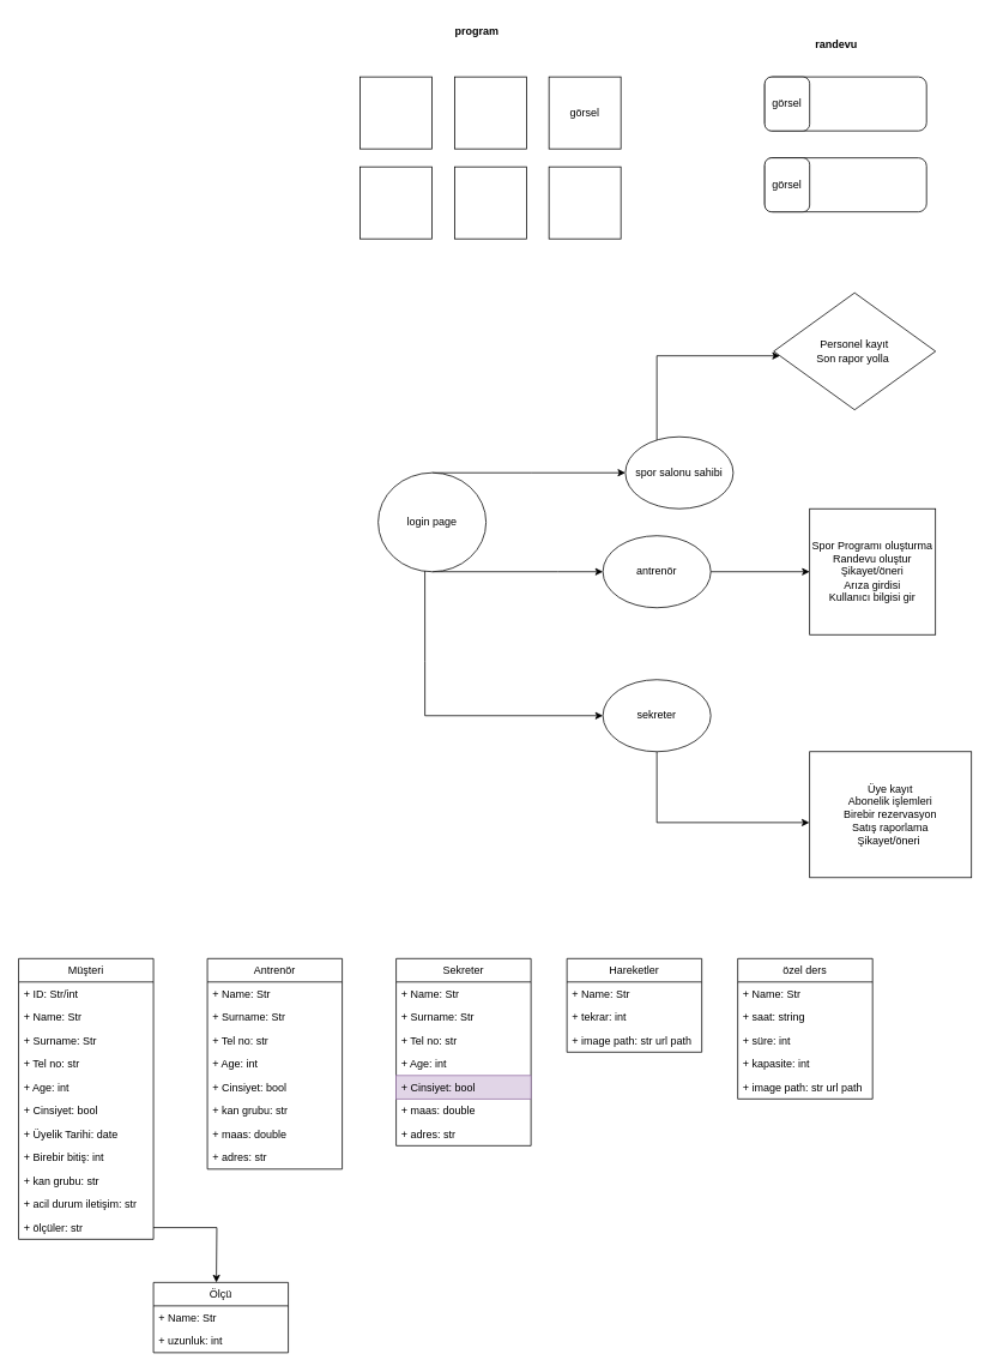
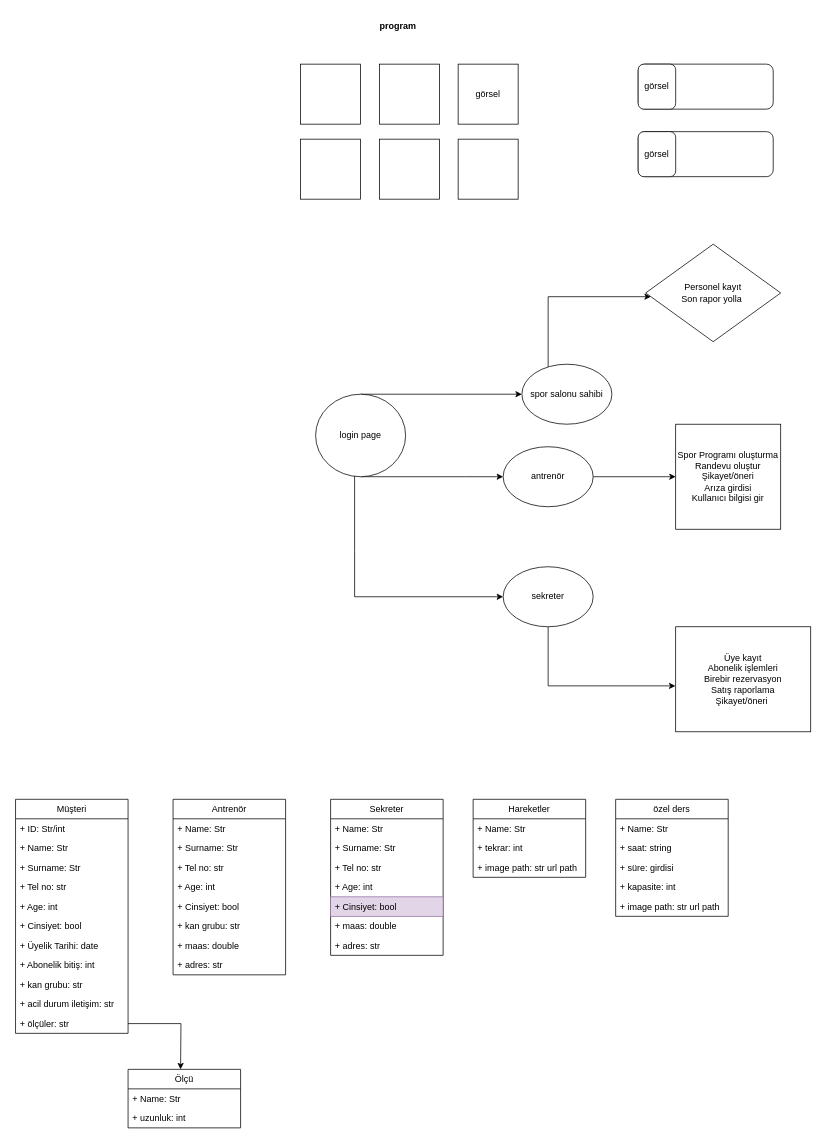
  <mxCell id="0" />
  <mxCell id="1" parent="0" />
  <mxCell id="2" style="edgeStyle=orthogonalEdgeStyle;rounded=0;orthogonalLoop=1;jettySize=auto;html=1;" parent="1" source="4" target="6" edge="1"><mxGeometry relative="1" as="geometry"><mxPoint x="630" y="525" as="targetPoint" /><Array as="points"><mxPoint x="590" y="525" /><mxPoint x="590" y="525" /></Array></mxGeometry></mxCell>
  <mxCell id="3" style="edgeStyle=orthogonalEdgeStyle;rounded=0;orthogonalLoop=1;jettySize=auto;html=1;" parent="1" source="4" target="8" edge="1"><mxGeometry relative="1" as="geometry"><mxPoint x="670" y="605" as="targetPoint" /><Array as="points"><mxPoint x="620" y="635" /><mxPoint x="620" y="635" /></Array></mxGeometry></mxCell>
  <mxCell id="4" value="login page" style="ellipse;whiteSpace=wrap;html=1;" parent="1" vertex="1"><mxGeometry x="420" y="525" width="120" height="110" as="geometry" /></mxCell>
  <mxCell id="5" style="edgeStyle=orthogonalEdgeStyle;rounded=0;orthogonalLoop=1;jettySize=auto;html=1;" parent="1" source="6" target="9" edge="1"><mxGeometry relative="1" as="geometry"><Array as="points"><mxPoint x="730" y="395" /></Array></mxGeometry></mxCell>
  <mxCell id="6" value="spor salonu sahibi" style="ellipse;whiteSpace=wrap;html=1;" parent="1" vertex="1"><mxGeometry x="695" y="485" width="120" height="80" as="geometry" /></mxCell>
  <mxCell id="7" style="edgeStyle=orthogonalEdgeStyle;rounded=0;orthogonalLoop=1;jettySize=auto;html=1;" parent="1" source="8" target="14" edge="1"><mxGeometry relative="1" as="geometry"><mxPoint x="860" y="635" as="targetPoint" /></mxGeometry></mxCell>
  <mxCell id="8" value="antrenör" style="ellipse;whiteSpace=wrap;html=1;" parent="1" vertex="1"><mxGeometry x="670" y="595" width="120" height="80" as="geometry" /></mxCell>
  <mxCell id="9" value="Personel kayıt&lt;br&gt;Son rapor yolla&amp;nbsp;" style="rhombus;whiteSpace=wrap;html=1;" parent="1" vertex="1"><mxGeometry x="860" y="325" width="180" height="130" as="geometry" /></mxCell>
  <mxCell id="10" value="" style="endArrow=classic;html=1;rounded=0;exitX=0.433;exitY=0.993;exitDx=0;exitDy=0;exitPerimeter=0;entryX=0;entryY=0.5;entryDx=0;entryDy=0;" parent="1" source="4" target="12" edge="1"><mxGeometry width="50" height="50" relative="1" as="geometry"><mxPoint x="610" y="635" as="sourcePoint" /><mxPoint x="670" y="735" as="targetPoint" /><Array as="points"><mxPoint x="472" y="735" /><mxPoint x="472" y="795" /></Array></mxGeometry></mxCell>
  <mxCell id="11" style="edgeStyle=orthogonalEdgeStyle;rounded=0;orthogonalLoop=1;jettySize=auto;html=1;entryX=-0.002;entryY=0.563;entryDx=0;entryDy=0;entryPerimeter=0;" parent="1" source="12" target="13" edge="1"><mxGeometry relative="1" as="geometry"><Array as="points"><mxPoint x="730" y="914" /></Array></mxGeometry></mxCell>
  <mxCell id="12" value="sekreter" style="ellipse;whiteSpace=wrap;html=1;" parent="1" vertex="1"><mxGeometry x="670" y="755" width="120" height="80" as="geometry" /></mxCell>
  <mxCell id="13" value="Üye kayıt&lt;br&gt;Abonelik işlemleri&lt;br&gt;Birebir rezervasyon&lt;br&gt;Satış raporlama&lt;br&gt;Şikayet/öneri&amp;nbsp;" style="rounded=0;whiteSpace=wrap;html=1;" parent="1" vertex="1"><mxGeometry x="900" y="835" width="180" height="140" as="geometry" /></mxCell>
  <mxCell id="14" value="Spor Programı oluşturma&lt;br&gt;Randevu oluştur&lt;br&gt;Şikayet/öneri&lt;br&gt;Arıza girdisi&lt;br&gt;Kullanıcı bilgisi gir" style="whiteSpace=wrap;html=1;aspect=fixed;" parent="1" vertex="1"><mxGeometry x="900" y="565" width="140" height="140" as="geometry" /></mxCell>
  <mxCell id="15" value="Müşteri" style="swimlane;fontStyle=0;childLayout=stackLayout;horizontal=1;startSize=26;fillColor=none;horizontalStack=0;resizeParent=1;resizeParentMax=0;resizeLast=0;collapsible=1;marginBottom=0;" parent="1" vertex="1"><mxGeometry x="20" y="1065" width="150" height="312" as="geometry"><mxRectangle x="10" y="690" width="70" height="26" as="alternateBounds" /></mxGeometry></mxCell>
  <mxCell id="16" value="+ ID: Str/int" style="text;strokeColor=none;fillColor=none;align=left;verticalAlign=top;spacingLeft=4;spacingRight=4;overflow=hidden;rotatable=0;points=[[0,0.5],[1,0.5]];portConstraint=eastwest;" parent="15" vertex="1"><mxGeometry y="26" width="150" height="26" as="geometry" /></mxCell>
  <mxCell id="17" value="+ Name: Str" style="text;strokeColor=none;fillColor=none;align=left;verticalAlign=top;spacingLeft=4;spacingRight=4;overflow=hidden;rotatable=0;points=[[0,0.5],[1,0.5]];portConstraint=eastwest;" parent="15" vertex="1"><mxGeometry y="52" width="150" height="26" as="geometry" /></mxCell>
  <mxCell id="18" value="+ Surname: Str" style="text;strokeColor=none;fillColor=none;align=left;verticalAlign=top;spacingLeft=4;spacingRight=4;overflow=hidden;rotatable=0;points=[[0,0.5],[1,0.5]];portConstraint=eastwest;" parent="15" vertex="1"><mxGeometry y="78" width="150" height="26" as="geometry" /></mxCell>
  <mxCell id="19" value="+ Tel no: str" style="text;strokeColor=none;fillColor=none;align=left;verticalAlign=top;spacingLeft=4;spacingRight=4;overflow=hidden;rotatable=0;points=[[0,0.5],[1,0.5]];portConstraint=eastwest;" parent="15" vertex="1"><mxGeometry y="104" width="150" height="26" as="geometry" /></mxCell>
  <mxCell id="20" value="+ Age: int" style="text;strokeColor=none;fillColor=none;align=left;verticalAlign=top;spacingLeft=4;spacingRight=4;overflow=hidden;rotatable=0;points=[[0,0.5],[1,0.5]];portConstraint=eastwest;" parent="15" vertex="1"><mxGeometry y="130" width="150" height="26" as="geometry" /></mxCell>
  <mxCell id="21" value="+ Cinsiyet: bool" style="text;strokeColor=none;fillColor=none;align=left;verticalAlign=top;spacingLeft=4;spacingRight=4;overflow=hidden;rotatable=0;points=[[0,0.5],[1,0.5]];portConstraint=eastwest;" parent="15" vertex="1"><mxGeometry y="156" width="150" height="26" as="geometry" /></mxCell>
  <mxCell id="22" value="+ Üyelik Tarihi: date" style="text;strokeColor=none;fillColor=none;align=left;verticalAlign=top;spacingLeft=4;spacingRight=4;overflow=hidden;rotatable=0;points=[[0,0.5],[1,0.5]];portConstraint=eastwest;" parent="15" vertex="1"><mxGeometry y="182" width="150" height="26" as="geometry" /></mxCell>
- <mxCell id="23" value="+ Birebir bitiş: int" style="text;strokeColor=none;fillColor=none;align=left;verticalAlign=top;spacingLeft=4;spacingRight=4;overflow=hidden;rotatable=0;points=[[0,0.5],[1,0.5]];portConstraint=eastwest;" parent="15" vertex="1"><mxGeometry y="208" width="150" height="26" as="geometry" /></mxCell>
+ <mxCell id="23" value="+ Abonelik bitiş: int" style="text;strokeColor=none;fillColor=none;align=left;verticalAlign=top;spacingLeft=4;spacingRight=4;overflow=hidden;rotatable=0;points=[[0,0.5],[1,0.5]];portConstraint=eastwest;" parent="15" vertex="1"><mxGeometry y="208" width="150" height="26" as="geometry" /></mxCell>
  <mxCell id="24" value="+ kan grubu: str" style="text;strokeColor=none;fillColor=none;align=left;verticalAlign=top;spacingLeft=4;spacingRight=4;overflow=hidden;rotatable=0;points=[[0,0.5],[1,0.5]];portConstraint=eastwest;" parent="15" vertex="1"><mxGeometry y="234" width="150" height="26" as="geometry" /></mxCell>
  <mxCell id="25" value="+ acil durum iletişim: str" style="text;strokeColor=none;fillColor=none;align=left;verticalAlign=top;spacingLeft=4;spacingRight=4;overflow=hidden;rotatable=0;points=[[0,0.5],[1,0.5]];portConstraint=eastwest;" parent="15" vertex="1"><mxGeometry y="260" width="150" height="26" as="geometry" /></mxCell>
  <mxCell id="26" value="+ ölçüler: str" style="text;strokeColor=none;fillColor=none;align=left;verticalAlign=top;spacingLeft=4;spacingRight=4;overflow=hidden;rotatable=0;points=[[0,0.5],[1,0.5]];portConstraint=eastwest;" parent="15" vertex="1"><mxGeometry y="286" width="150" height="26" as="geometry" /></mxCell>
  <mxCell id="27" value="Antrenör" style="swimlane;fontStyle=0;childLayout=stackLayout;horizontal=1;startSize=26;fillColor=none;horizontalStack=0;resizeParent=1;resizeParentMax=0;resizeLast=0;collapsible=1;marginBottom=0;" parent="1" vertex="1"><mxGeometry x="230" y="1065" width="150" height="234" as="geometry"><mxRectangle x="10" y="690" width="70" height="26" as="alternateBounds" /></mxGeometry></mxCell>
  <mxCell id="28" value="+ Name: Str" style="text;strokeColor=none;fillColor=none;align=left;verticalAlign=top;spacingLeft=4;spacingRight=4;overflow=hidden;rotatable=0;points=[[0,0.5],[1,0.5]];portConstraint=eastwest;" parent="27" vertex="1"><mxGeometry y="26" width="150" height="26" as="geometry" /></mxCell>
  <mxCell id="29" value="+ Surname: Str" style="text;strokeColor=none;fillColor=none;align=left;verticalAlign=top;spacingLeft=4;spacingRight=4;overflow=hidden;rotatable=0;points=[[0,0.5],[1,0.5]];portConstraint=eastwest;" parent="27" vertex="1"><mxGeometry y="52" width="150" height="26" as="geometry" /></mxCell>
  <mxCell id="30" value="+ Tel no: str" style="text;strokeColor=none;fillColor=none;align=left;verticalAlign=top;spacingLeft=4;spacingRight=4;overflow=hidden;rotatable=0;points=[[0,0.5],[1,0.5]];portConstraint=eastwest;" parent="27" vertex="1"><mxGeometry y="78" width="150" height="26" as="geometry" /></mxCell>
  <mxCell id="31" value="+ Age: int" style="text;strokeColor=none;fillColor=none;align=left;verticalAlign=top;spacingLeft=4;spacingRight=4;overflow=hidden;rotatable=0;points=[[0,0.5],[1,0.5]];portConstraint=eastwest;" parent="27" vertex="1"><mxGeometry y="104" width="150" height="26" as="geometry" /></mxCell>
  <mxCell id="32" value="+ Cinsiyet: bool" style="text;strokeColor=none;fillColor=none;align=left;verticalAlign=top;spacingLeft=4;spacingRight=4;overflow=hidden;rotatable=0;points=[[0,0.5],[1,0.5]];portConstraint=eastwest;" parent="27" vertex="1"><mxGeometry y="130" width="150" height="26" as="geometry" /></mxCell>
  <mxCell id="33" value="+ kan grubu: str" style="text;strokeColor=none;fillColor=none;align=left;verticalAlign=top;spacingLeft=4;spacingRight=4;overflow=hidden;rotatable=0;points=[[0,0.5],[1,0.5]];portConstraint=eastwest;" parent="27" vertex="1"><mxGeometry y="156" width="150" height="26" as="geometry" /></mxCell>
  <mxCell id="34" value="+ maas: double" style="text;strokeColor=none;fillColor=none;align=left;verticalAlign=top;spacingLeft=4;spacingRight=4;overflow=hidden;rotatable=0;points=[[0,0.5],[1,0.5]];portConstraint=eastwest;" parent="27" vertex="1"><mxGeometry y="182" width="150" height="26" as="geometry" /></mxCell>
  <mxCell id="35" value="+ adres: str" style="text;strokeColor=none;fillColor=none;align=left;verticalAlign=top;spacingLeft=4;spacingRight=4;overflow=hidden;rotatable=0;points=[[0,0.5],[1,0.5]];portConstraint=eastwest;" parent="27" vertex="1"><mxGeometry y="208" width="150" height="26" as="geometry" /></mxCell>
  <mxCell id="36" value="Sekreter" style="swimlane;fontStyle=0;childLayout=stackLayout;horizontal=1;startSize=26;fillColor=none;horizontalStack=0;resizeParent=1;resizeParentMax=0;resizeLast=0;collapsible=1;marginBottom=0;" parent="1" vertex="1"><mxGeometry x="440" y="1065" width="150" height="208" as="geometry"><mxRectangle x="10" y="690" width="70" height="26" as="alternateBounds" /></mxGeometry></mxCell>
  <mxCell id="37" value="+ Name: Str" style="text;strokeColor=none;fillColor=none;align=left;verticalAlign=top;spacingLeft=4;spacingRight=4;overflow=hidden;rotatable=0;points=[[0,0.5],[1,0.5]];portConstraint=eastwest;" parent="36" vertex="1"><mxGeometry y="26" width="150" height="26" as="geometry" /></mxCell>
  <mxCell id="38" value="+ Surname: Str" style="text;strokeColor=none;fillColor=none;align=left;verticalAlign=top;spacingLeft=4;spacingRight=4;overflow=hidden;rotatable=0;points=[[0,0.5],[1,0.5]];portConstraint=eastwest;" parent="36" vertex="1"><mxGeometry y="52" width="150" height="26" as="geometry" /></mxCell>
  <mxCell id="39" value="+ Tel no: str" style="text;strokeColor=none;fillColor=none;align=left;verticalAlign=top;spacingLeft=4;spacingRight=4;overflow=hidden;rotatable=0;points=[[0,0.5],[1,0.5]];portConstraint=eastwest;" parent="36" vertex="1"><mxGeometry y="78" width="150" height="26" as="geometry" /></mxCell>
  <mxCell id="40" value="+ Age: int" style="text;strokeColor=none;fillColor=none;align=left;verticalAlign=top;spacingLeft=4;spacingRight=4;overflow=hidden;rotatable=0;points=[[0,0.5],[1,0.5]];portConstraint=eastwest;" parent="36" vertex="1"><mxGeometry y="104" width="150" height="26" as="geometry" /></mxCell>
  <mxCell id="41" value="+ Cinsiyet: bool" style="text;strokeColor=#9673a6;fillColor=#e1d5e7;align=left;verticalAlign=top;spacingLeft=4;spacingRight=4;overflow=hidden;rotatable=0;points=[[0,0.5],[1,0.5]];portConstraint=eastwest;" parent="36" vertex="1"><mxGeometry y="130" width="150" height="26" as="geometry" /></mxCell>
  <mxCell id="42" value="+ maas: double" style="text;strokeColor=none;fillColor=none;align=left;verticalAlign=top;spacingLeft=4;spacingRight=4;overflow=hidden;rotatable=0;points=[[0,0.5],[1,0.5]];portConstraint=eastwest;" parent="36" vertex="1"><mxGeometry y="156" width="150" height="26" as="geometry" /></mxCell>
  <mxCell id="43" value="+ adres: str" style="text;strokeColor=none;fillColor=none;align=left;verticalAlign=top;spacingLeft=4;spacingRight=4;overflow=hidden;rotatable=0;points=[[0,0.5],[1,0.5]];portConstraint=eastwest;" parent="36" vertex="1"><mxGeometry y="182" width="150" height="26" as="geometry" /></mxCell>
  <mxCell id="44" value="Hareketler" style="swimlane;fontStyle=0;childLayout=stackLayout;horizontal=1;startSize=26;fillColor=none;horizontalStack=0;resizeParent=1;resizeParentMax=0;resizeLast=0;collapsible=1;marginBottom=0;" parent="1" vertex="1"><mxGeometry x="630" y="1065" width="150" height="104" as="geometry"><mxRectangle x="10" y="690" width="70" height="26" as="alternateBounds" /></mxGeometry></mxCell>
  <mxCell id="45" value="+ Name: Str" style="text;strokeColor=none;fillColor=none;align=left;verticalAlign=top;spacingLeft=4;spacingRight=4;overflow=hidden;rotatable=0;points=[[0,0.5],[1,0.5]];portConstraint=eastwest;" parent="44" vertex="1"><mxGeometry y="26" width="150" height="26" as="geometry" /></mxCell>
  <mxCell id="46" value="+ tekrar: int" style="text;strokeColor=none;fillColor=none;align=left;verticalAlign=top;spacingLeft=4;spacingRight=4;overflow=hidden;rotatable=0;points=[[0,0.5],[1,0.5]];portConstraint=eastwest;" parent="44" vertex="1"><mxGeometry y="52" width="150" height="26" as="geometry" /></mxCell>
  <mxCell id="47" value="+ image path: str url path" style="text;strokeColor=none;fillColor=none;align=left;verticalAlign=top;spacingLeft=4;spacingRight=4;overflow=hidden;rotatable=0;points=[[0,0.5],[1,0.5]];portConstraint=eastwest;" parent="44" vertex="1"><mxGeometry y="78" width="150" height="26" as="geometry" /></mxCell>
  <mxCell id="48" value="" style="whiteSpace=wrap;html=1;aspect=fixed;" parent="1" vertex="1"><mxGeometry x="400" y="85" width="80" height="80" as="geometry" /></mxCell>
  <mxCell id="49" value="" style="whiteSpace=wrap;html=1;aspect=fixed;" parent="1" vertex="1"><mxGeometry x="400" y="185" width="80" height="80" as="geometry" /></mxCell>
  <mxCell id="50" value="görsel" style="whiteSpace=wrap;html=1;aspect=fixed;" parent="1" vertex="1"><mxGeometry x="610" y="85" width="80" height="80" as="geometry" /></mxCell>
  <mxCell id="51" value="" style="whiteSpace=wrap;html=1;aspect=fixed;" parent="1" vertex="1"><mxGeometry x="505" y="85" width="80" height="80" as="geometry" /></mxCell>
  <mxCell id="52" value="özel ders" style="swimlane;fontStyle=0;childLayout=stackLayout;horizontal=1;startSize=26;fillColor=none;horizontalStack=0;resizeParent=1;resizeParentMax=0;resizeLast=0;collapsible=1;marginBottom=0;" parent="1" vertex="1"><mxGeometry x="820" y="1065" width="150" height="156" as="geometry"><mxRectangle x="10" y="690" width="70" height="26" as="alternateBounds" /></mxGeometry></mxCell>
  <mxCell id="53" value="+ Name: Str" style="text;strokeColor=none;fillColor=none;align=left;verticalAlign=top;spacingLeft=4;spacingRight=4;overflow=hidden;rotatable=0;points=[[0,0.5],[1,0.5]];portConstraint=eastwest;" parent="52" vertex="1"><mxGeometry y="26" width="150" height="26" as="geometry" /></mxCell>
  <mxCell id="54" value="+ saat: string" style="text;strokeColor=none;fillColor=none;align=left;verticalAlign=top;spacingLeft=4;spacingRight=4;overflow=hidden;rotatable=0;points=[[0,0.5],[1,0.5]];portConstraint=eastwest;" parent="52" vertex="1"><mxGeometry y="52" width="150" height="26" as="geometry" /></mxCell>
- <mxCell id="55" value="+ süre: int" style="text;strokeColor=none;fillColor=none;align=left;verticalAlign=top;spacingLeft=4;spacingRight=4;overflow=hidden;rotatable=0;points=[[0,0.5],[1,0.5]];portConstraint=eastwest;" parent="52" vertex="1"><mxGeometry y="78" width="150" height="26" as="geometry" /></mxCell>
+ <mxCell id="55" value="+ süre: girdisi" style="text;strokeColor=none;fillColor=none;align=left;verticalAlign=top;spacingLeft=4;spacingRight=4;overflow=hidden;rotatable=0;points=[[0,0.5],[1,0.5]];portConstraint=eastwest;" parent="52" vertex="1"><mxGeometry y="78" width="150" height="26" as="geometry" /></mxCell>
  <mxCell id="56" value="+ kapasite: int" style="text;strokeColor=none;fillColor=none;align=left;verticalAlign=top;spacingLeft=4;spacingRight=4;overflow=hidden;rotatable=0;points=[[0,0.5],[1,0.5]];portConstraint=eastwest;" parent="52" vertex="1"><mxGeometry y="104" width="150" height="26" as="geometry" /></mxCell>
  <mxCell id="57" value="+ image path: str url path" style="text;strokeColor=none;fillColor=none;align=left;verticalAlign=top;spacingLeft=4;spacingRight=4;overflow=hidden;rotatable=0;points=[[0,0.5],[1,0.5]];portConstraint=eastwest;" parent="52" vertex="1"><mxGeometry y="130" width="150" height="26" as="geometry" /></mxCell>
  <mxCell id="58" value="" style="rounded=1;whiteSpace=wrap;html=1;" parent="1" vertex="1"><mxGeometry x="850" y="85" width="180" height="60" as="geometry" /></mxCell>
  <mxCell id="59" value="görsel" style="rounded=1;whiteSpace=wrap;html=1;" parent="1" vertex="1"><mxGeometry x="850" y="85" width="50" height="60" as="geometry" /></mxCell>
  <mxCell id="60" style="edgeStyle=orthogonalEdgeStyle;rounded=0;orthogonalLoop=1;jettySize=auto;html=1;" parent="1" source="26" edge="1"><mxGeometry relative="1" as="geometry"><mxPoint x="240" y="1425" as="targetPoint" /></mxGeometry></mxCell>
  <mxCell id="61" value="Ölçü" style="swimlane;fontStyle=0;childLayout=stackLayout;horizontal=1;startSize=26;fillColor=none;horizontalStack=0;resizeParent=1;resizeParentMax=0;resizeLast=0;collapsible=1;marginBottom=0;" parent="1" vertex="1"><mxGeometry x="170" y="1425" width="150" height="78" as="geometry"><mxRectangle x="10" y="690" width="70" height="26" as="alternateBounds" /></mxGeometry></mxCell>
  <mxCell id="62" value="+ Name: Str" style="text;strokeColor=none;fillColor=none;align=left;verticalAlign=top;spacingLeft=4;spacingRight=4;overflow=hidden;rotatable=0;points=[[0,0.5],[1,0.5]];portConstraint=eastwest;" parent="61" vertex="1"><mxGeometry y="26" width="150" height="26" as="geometry" /></mxCell>
  <mxCell id="63" value="+ uzunluk: int" style="text;strokeColor=none;fillColor=none;align=left;verticalAlign=top;spacingLeft=4;spacingRight=4;overflow=hidden;rotatable=0;points=[[0,0.5],[1,0.5]];portConstraint=eastwest;" parent="61" vertex="1"><mxGeometry y="52" width="150" height="26" as="geometry" /></mxCell>
  <mxCell id="64" value="" style="whiteSpace=wrap;html=1;aspect=fixed;" parent="1" vertex="1"><mxGeometry x="505" y="185" width="80" height="80" as="geometry" /></mxCell>
  <mxCell id="65" value="" style="whiteSpace=wrap;html=1;aspect=fixed;" parent="1" vertex="1"><mxGeometry x="610" y="185" width="80" height="80" as="geometry" /></mxCell>
  <mxCell id="66" value="" style="rounded=1;whiteSpace=wrap;html=1;" parent="1" vertex="1"><mxGeometry x="850" y="175" width="180" height="60" as="geometry" /></mxCell>
  <mxCell id="67" value="görsel" style="rounded=1;whiteSpace=wrap;html=1;" parent="1" vertex="1"><mxGeometry x="850" y="175" width="50" height="60" as="geometry" /></mxCell>
  <mxCell id="68" value="program" style="text;align=center;fontStyle=1;verticalAlign=middle;spacingLeft=3;spacingRight=3;strokeColor=none;rotatable=0;points=[[0,0.5],[1,0.5]];portConstraint=eastwest;" parent="1" vertex="1"><mxGeometry x="490" y="20" width="80" height="26" as="geometry" /></mxCell>
- <mxCell id="69" value="randevu" style="text;align=center;fontStyle=1;verticalAlign=middle;spacingLeft=3;spacingRight=3;strokeColor=none;rotatable=0;points=[[0,0.5],[1,0.5]];portConstraint=eastwest;" parent="1" vertex="1"><mxGeometry x="890" y="35" width="80" height="26" as="geometry" /></mxCell>
